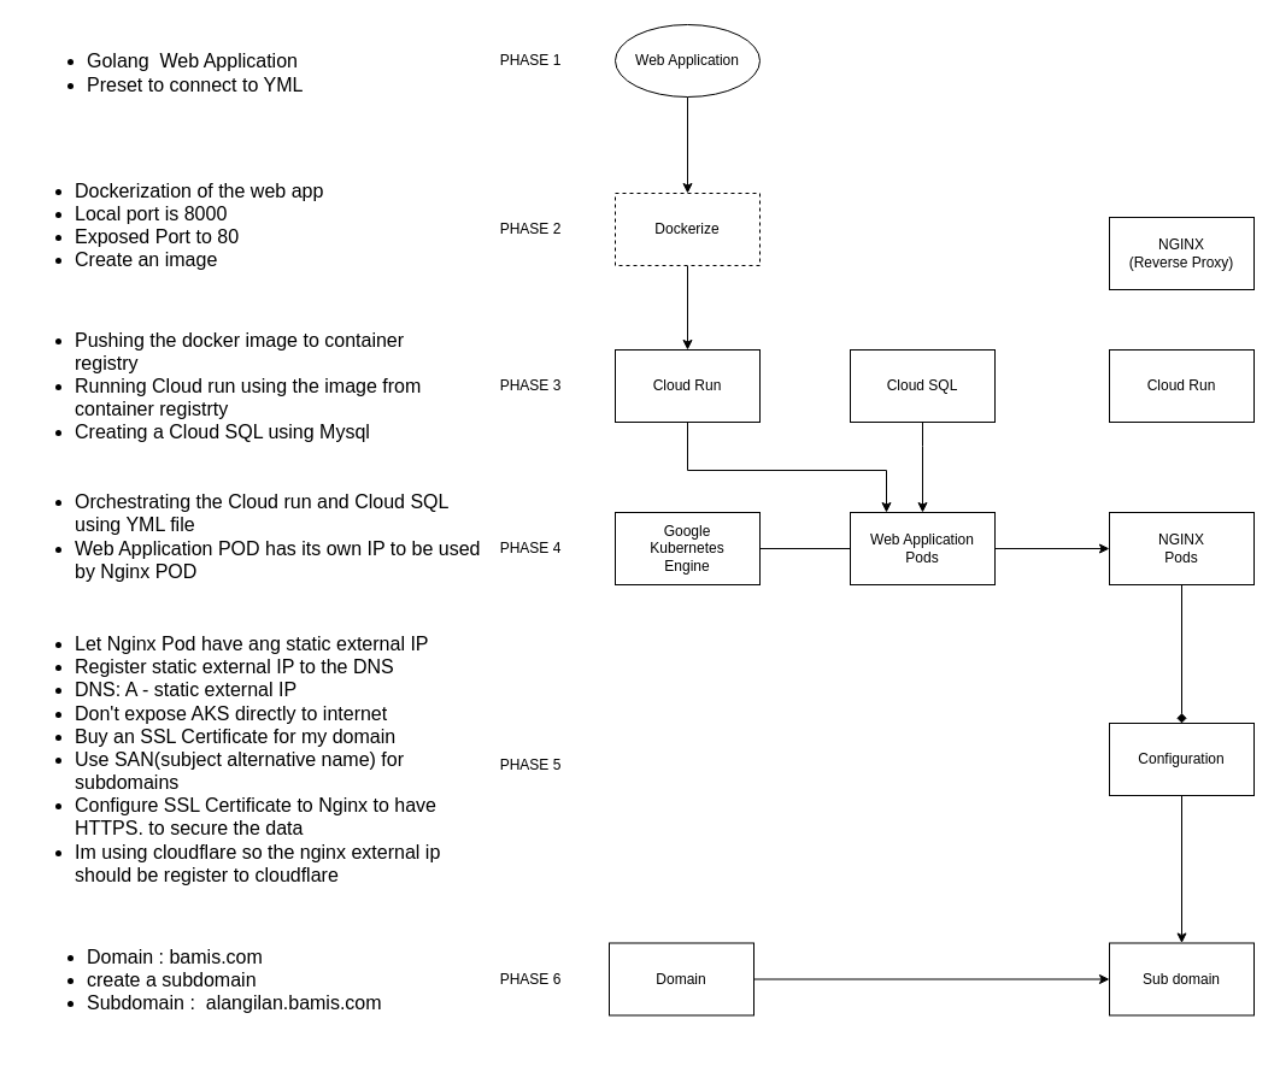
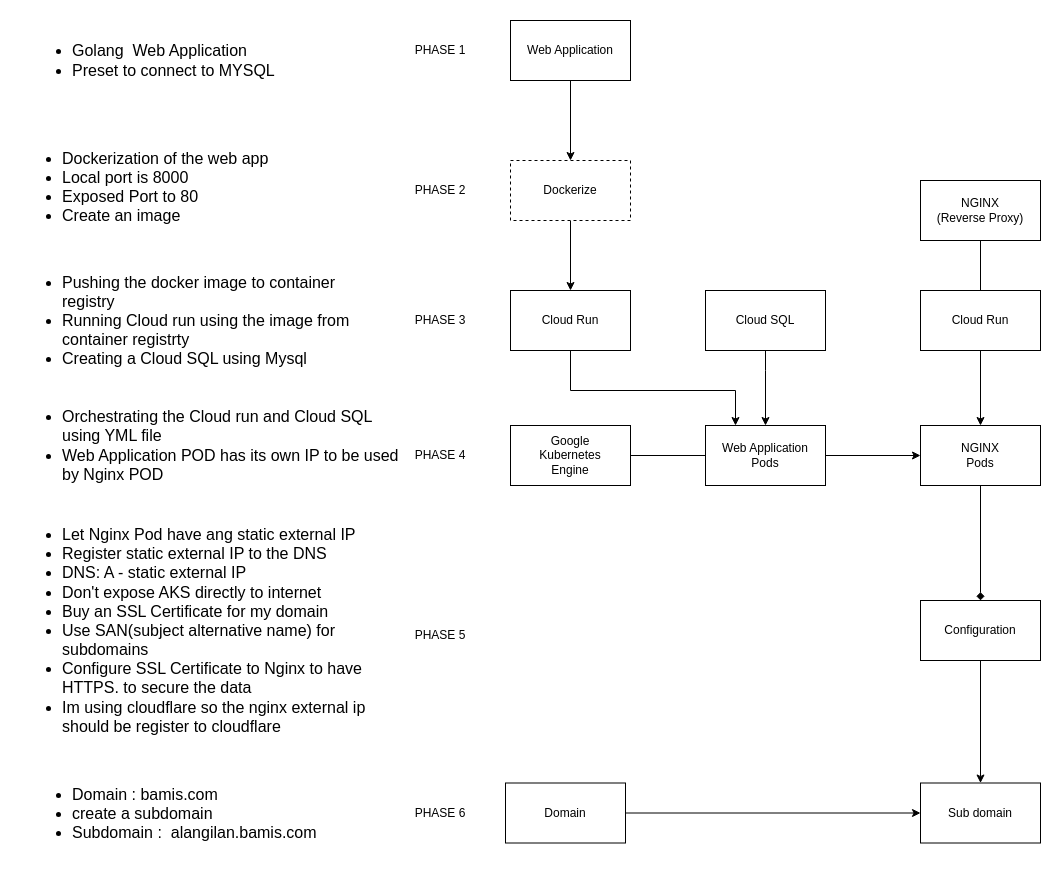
  <mxCell id="0" />
  <mxCell id="1" parent="0" />
  <mxCell id="2" style="edgeStyle=orthogonalEdgeStyle;rounded=0;orthogonalLoop=1;jettySize=auto;html=1;entryX=0.5;entryY=0;entryDx=0;entryDy=0;" parent="1" source="3" target="9" edge="1"><mxGeometry relative="1" as="geometry" /></mxCell>
- <mxCell id="3" value="Web Application" style="ellipse;whiteSpace=wrap;html=1;" parent="1" vertex="1"><mxGeometry x="510" y="20" width="120" height="60" as="geometry" /></mxCell>
+ <mxCell id="3" value="Web Application" style="rounded=0;whiteSpace=wrap;html=1;" parent="1" vertex="1"><mxGeometry x="510" y="20" width="120" height="60" as="geometry" /></mxCell>
  <mxCell id="4" value="&lt;div&gt;PHASE 3&lt;/div&gt;" style="text;html=1;strokeColor=none;fillColor=none;align=center;verticalAlign=middle;whiteSpace=wrap;rounded=0;" parent="1" vertex="1"><mxGeometry x="410" y="305" width="60" height="30" as="geometry" /></mxCell>
  <mxCell id="5" value="&lt;div&gt;PHASE 2&lt;br&gt;&lt;/div&gt;" style="text;html=1;strokeColor=none;fillColor=none;align=center;verticalAlign=middle;whiteSpace=wrap;rounded=0;" parent="1" vertex="1"><mxGeometry x="410" y="175" width="60" height="30" as="geometry" /></mxCell>
  <mxCell id="6" value="&lt;div&gt;PHASE 1&lt;/div&gt;" style="text;html=1;strokeColor=none;fillColor=none;align=center;verticalAlign=middle;whiteSpace=wrap;rounded=0;" parent="1" vertex="1"><mxGeometry x="410" y="35" width="60" height="30" as="geometry" /></mxCell>
  <mxCell id="7" value="&lt;div&gt;PHASE 4&lt;/div&gt;" style="text;html=1;strokeColor=none;fillColor=none;align=center;verticalAlign=middle;whiteSpace=wrap;rounded=0;" parent="1" vertex="1"><mxGeometry x="410" y="440" width="60" height="30" as="geometry" /></mxCell>
  <mxCell id="8" style="edgeStyle=orthogonalEdgeStyle;rounded=0;orthogonalLoop=1;jettySize=auto;html=1;entryX=0.5;entryY=0;entryDx=0;entryDy=0;" parent="1" source="9" target="13" edge="1"><mxGeometry relative="1" as="geometry" /></mxCell>
  <mxCell id="9" value="Dockerize" style="rounded=0;whiteSpace=wrap;html=1;dashed=1;" parent="1" vertex="1"><mxGeometry x="510" y="160" width="120" height="60" as="geometry" /></mxCell>
  <mxCell id="10" style="edgeStyle=orthogonalEdgeStyle;rounded=0;orthogonalLoop=1;jettySize=auto;html=1;entryX=0;entryY=0.5;entryDx=0;entryDy=0;endArrow=none;endFill=0;" parent="1" source="11" target="20" edge="1"><mxGeometry relative="1" as="geometry" /></mxCell>
  <mxCell id="11" value="Google&lt;br&gt;&lt;div&gt;Kubernetes&lt;br&gt;Engine&lt;br&gt;&lt;/div&gt;" style="rounded=0;whiteSpace=wrap;html=1;" parent="1" vertex="1"><mxGeometry x="510" y="425" width="120" height="60" as="geometry" /></mxCell>
  <mxCell id="12" style="edgeStyle=orthogonalEdgeStyle;rounded=0;orthogonalLoop=1;jettySize=auto;html=1;entryX=0.25;entryY=0;entryDx=0;entryDy=0;" parent="1" source="13" target="20" edge="1"><mxGeometry relative="1" as="geometry"><mxPoint x="735" y="420" as="targetPoint" /><Array as="points"><mxPoint x="570" y="390" /><mxPoint x="735" y="390" /></Array></mxGeometry></mxCell>
  <mxCell id="13" value="Cloud Run" style="rounded=0;whiteSpace=wrap;html=1;" parent="1" vertex="1"><mxGeometry x="510" y="290" width="120" height="60" as="geometry" /></mxCell>
  <mxCell id="14" style="edgeStyle=orthogonalEdgeStyle;rounded=0;orthogonalLoop=1;jettySize=auto;html=1;entryX=0.5;entryY=0;entryDx=0;entryDy=0;" parent="1" source="15" target="20" edge="1"><mxGeometry relative="1" as="geometry"><Array as="points"><mxPoint x="765" y="370" /><mxPoint x="765" y="370" /></Array></mxGeometry></mxCell>
  <mxCell id="15" value="Cloud SQL" style="rounded=0;whiteSpace=wrap;html=1;" parent="1" vertex="1"><mxGeometry x="705" y="290" width="120" height="60" as="geometry" /></mxCell>
  <mxCell id="16" value="&lt;div&gt;PHASE 5&lt;br&gt;&lt;/div&gt;" style="text;html=1;strokeColor=none;fillColor=none;align=center;verticalAlign=middle;whiteSpace=wrap;rounded=0;" parent="1" vertex="1"><mxGeometry x="410" y="620" width="60" height="30" as="geometry" /></mxCell>
  <mxCell id="17" value="&lt;div&gt;PHASE 6&lt;br&gt;&lt;/div&gt;" style="text;html=1;strokeColor=none;fillColor=none;align=center;verticalAlign=middle;whiteSpace=wrap;rounded=0;" parent="1" vertex="1"><mxGeometry x="410" y="797.5" width="60" height="30" as="geometry" /></mxCell>
  <mxCell id="18" value="Sub domain" style="rounded=0;whiteSpace=wrap;html=1;" parent="1" vertex="1"><mxGeometry x="920" y="782.5" width="120" height="60" as="geometry" /></mxCell>
  <mxCell id="19" style="edgeStyle=orthogonalEdgeStyle;rounded=0;orthogonalLoop=1;jettySize=auto;html=1;entryX=0;entryY=0.5;entryDx=0;entryDy=0;" edge="1" parent="1" source="20" target="32"><mxGeometry relative="1" as="geometry" /></mxCell>
  <mxCell id="20" value="Web Application&lt;br&gt;&lt;div&gt;Pods&lt;/div&gt;" style="rounded=0;whiteSpace=wrap;html=1;" parent="1" vertex="1"><mxGeometry x="705" y="425" width="120" height="60" as="geometry" /></mxCell>
+ <mxCell id="21" style="edgeStyle=orthogonalEdgeStyle;rounded=0;orthogonalLoop=1;jettySize=auto;html=1;entryX=0.5;entryY=0;entryDx=0;entryDy=0;" edge="1" parent="1" source="22" target="32"><mxGeometry relative="1" as="geometry" /></mxCell>
  <mxCell id="22" value="&lt;div&gt;NGINX&lt;/div&gt;&lt;div&gt;(Reverse Proxy)&lt;br&gt;&lt;/div&gt;" style="rounded=0;whiteSpace=wrap;html=1;" parent="1" vertex="1"><mxGeometry x="920" y="180" width="120" height="60" as="geometry" /></mxCell>
  <mxCell id="23" style="edgeStyle=orthogonalEdgeStyle;rounded=0;orthogonalLoop=1;jettySize=auto;html=1;entryX=0;entryY=0.5;entryDx=0;entryDy=0;endArrow=classic;endFill=1;" parent="1" source="24" target="18" edge="1"><mxGeometry relative="1" as="geometry" /></mxCell>
  <mxCell id="24" value="Domain" style="rounded=0;whiteSpace=wrap;html=1;" parent="1" vertex="1"><mxGeometry x="505" y="782.5" width="120" height="60" as="geometry" /></mxCell>
- <mxCell id="25" value="&lt;ul style=&quot;font-size: 16px&quot;&gt;&lt;li&gt;&lt;font style=&quot;font-size: 16px&quot;&gt;Golang&amp;nbsp; Web Application&lt;/font&gt;&lt;/li&gt;&lt;li&gt;&lt;font style=&quot;font-size: 16px&quot;&gt;Preset to connect to YML&lt;br&gt;&lt;/font&gt;&lt;/li&gt;&lt;/ul&gt;" style="text;strokeColor=none;fillColor=none;html=1;whiteSpace=wrap;verticalAlign=middle;overflow=hidden;" parent="1" vertex="1"><mxGeometry x="30" y="20" width="360" height="80" as="geometry" /></mxCell>
+ <mxCell id="25" value="&lt;ul style=&quot;font-size: 16px&quot;&gt;&lt;li&gt;&lt;font style=&quot;font-size: 16px&quot;&gt;Golang&amp;nbsp; Web Application&lt;/font&gt;&lt;/li&gt;&lt;li&gt;&lt;font style=&quot;font-size: 16px&quot;&gt;Preset to connect to MYSQL&lt;br&gt;&lt;/font&gt;&lt;/li&gt;&lt;/ul&gt;" style="text;strokeColor=none;fillColor=none;html=1;whiteSpace=wrap;verticalAlign=middle;overflow=hidden;" parent="1" vertex="1"><mxGeometry x="30" y="20" width="360" height="80" as="geometry" /></mxCell>
  <mxCell id="26" value="&lt;ul style=&quot;font-size: 16px&quot;&gt;&lt;li&gt;Dockerization of the web app&lt;/li&gt;&lt;li&gt;Local port is 8000&lt;/li&gt;&lt;li&gt;Exposed Port to 80&lt;/li&gt;&lt;li&gt;Create an image&lt;/li&gt;&lt;/ul&gt;" style="text;strokeColor=none;fillColor=none;html=1;whiteSpace=wrap;verticalAlign=middle;overflow=hidden;" parent="1" vertex="1"><mxGeometry y="130" width="360" height="110" as="geometry" x="20" /></mxCell>
  <mxCell id="27" value="&lt;ul style=&quot;font-size: 16px&quot;&gt;&lt;li&gt;Pushing the docker image to container registry&lt;/li&gt;&lt;li&gt;Running Cloud run using the image from container registrty&lt;/li&gt;&lt;li&gt;Creating a Cloud SQL using Mysql&lt;br&gt;&lt;/li&gt;&lt;/ul&gt;" style="text;strokeColor=none;fillColor=none;html=1;whiteSpace=wrap;verticalAlign=middle;overflow=hidden;" parent="1" vertex="1"><mxGeometry y="235" width="360" height="170" as="geometry" x="20" /></mxCell>
  <mxCell id="28" value="&lt;ul style=&quot;font-size: 16px&quot;&gt;&lt;li&gt;Orchestrating the Cloud run and Cloud SQL using YML file&lt;/li&gt;&lt;li&gt;Web Application POD has its own IP to be used by Nginx POD&lt;/li&gt;&lt;/ul&gt;" style="text;strokeColor=none;fillColor=none;html=1;whiteSpace=wrap;verticalAlign=middle;overflow=hidden;" parent="1" vertex="1"><mxGeometry y="380" width="380" height="130" as="geometry" x="20" /></mxCell>
  <mxCell id="29" value="&lt;ul style=&quot;font-size: 16px&quot;&gt;&lt;li&gt;Let Nginx Pod have ang static external IP&lt;/li&gt;&lt;li&gt;Register static external IP to the DNS&lt;/li&gt;&lt;li&gt;DNS: A - static external IP&amp;nbsp; &lt;br&gt;&lt;/li&gt;&lt;li&gt;Don't expose AKS directly to internet&lt;/li&gt;&lt;li&gt;Buy an SSL Certificate for my domain&lt;/li&gt;&lt;li&gt;Use SAN(subject alternative name) for subdomains&lt;/li&gt;&lt;li&gt;Configure SSL Certificate to Nginx to have&amp;nbsp; HTTPS. to secure the data&lt;br&gt;&lt;/li&gt;&lt;li&gt;Im using cloudflare so the nginx external ip should be register to cloudflare&lt;br&gt;&lt;/li&gt;&lt;/ul&gt;" style="text;strokeColor=none;fillColor=none;html=1;whiteSpace=wrap;verticalAlign=middle;overflow=hidden;" parent="1" vertex="1"><mxGeometry y="477.5" width="360" height="305" as="geometry" x="20" /></mxCell>
  <mxCell id="30" value="&lt;ul style=&quot;font-size: 16px&quot;&gt;&lt;li&gt;Domain : bamis.com&lt;/li&gt;&lt;li&gt;create a subdomain&lt;br&gt;&lt;/li&gt;&lt;li&gt;Subdomain :&amp;nbsp; alangilan.bamis.com&lt;/li&gt;&lt;/ul&gt;" style="text;strokeColor=none;fillColor=none;html=1;whiteSpace=wrap;verticalAlign=middle;overflow=hidden;" parent="1" vertex="1"><mxGeometry x="30" y="757.5" width="360" height="110" as="geometry" /></mxCell>
  <mxCell id="31" style="edgeStyle=orthogonalEdgeStyle;rounded=0;orthogonalLoop=1;jettySize=auto;html=1;entryX=0.5;entryY=0;entryDx=0;entryDy=0;endArrow=diamond;" edge="1" parent="1" source="32" target="35"><mxGeometry relative="1" as="geometry" /></mxCell>
  <mxCell id="32" value="NGINX&lt;br&gt;&lt;div&gt;Pods&lt;/div&gt;" style="rounded=0;whiteSpace=wrap;html=1;" vertex="1" parent="1"><mxGeometry x="920" y="425" width="120" height="60" as="geometry" /></mxCell>
  <mxCell id="33" value="Cloud Run" style="rounded=0;whiteSpace=wrap;html=1;" vertex="1" parent="1"><mxGeometry x="920" y="290" width="120" height="60" as="geometry" /></mxCell>
  <mxCell id="34" style="edgeStyle=orthogonalEdgeStyle;rounded=0;orthogonalLoop=1;jettySize=auto;html=1;" edge="1" parent="1" source="35" target="18"><mxGeometry relative="1" as="geometry" /></mxCell>
  <mxCell id="35" value="Configuration" style="rounded=0;whiteSpace=wrap;html=1;" vertex="1" parent="1"><mxGeometry x="920" y="600" width="120" height="60" as="geometry" /></mxCell>
